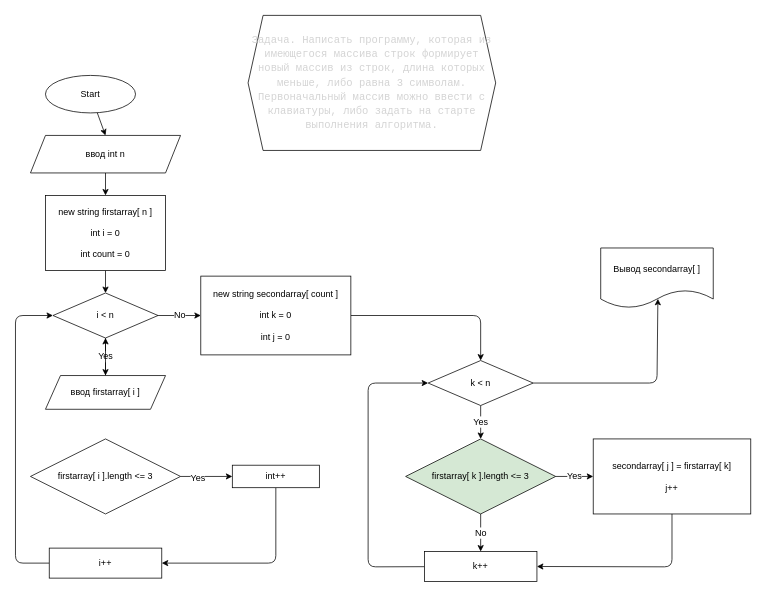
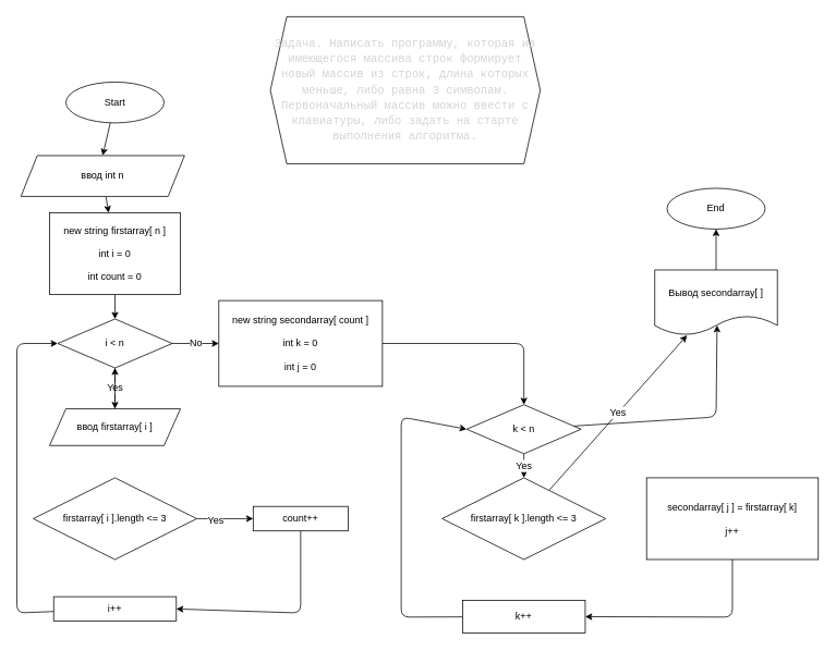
  <mxCell id="0" />
  <mxCell id="1" parent="0" />
  <mxCell id="2" style="edgeStyle=none;html=1;entryX=0.5;entryY=0;entryDx=0;entryDy=0;fontSize=12;" edge="1" parent="1" source="3" target="6"><mxGeometry relative="1" as="geometry" /></mxCell>
- <mxCell id="3" value="Start" style="ellipse;whiteSpace=wrap;html=1;" vertex="1" parent="1"><mxGeometry x="60" y="100" width="120" height="50" as="geometry" /></mxCell>
+ <mxCell id="3" value="Start" style="ellipse;whiteSpace=wrap;html=1;" vertex="1" parent="1"><mxGeometry x="80" y="100" width="120" height="50" as="geometry" /></mxCell>
+ <mxCell id="4" value="End" style="ellipse;whiteSpace=wrap;html=1;" vertex="1" parent="1"><mxGeometry x="815" y="230" width="120" height="50" as="geometry" /></mxCell>
  <mxCell id="5" value="" style="edgeStyle=none;html=1;" edge="1" parent="1" source="6" target="18"><mxGeometry relative="1" as="geometry" /></mxCell>
- <mxCell id="6" value="&lt;p style=&quot;line-height: 1.2&quot;&gt;ввод int n&lt;/p&gt;" style="shape=parallelogram;perimeter=parallelogramPerimeter;whiteSpace=wrap;html=1;fixedSize=1;" vertex="1" parent="1"><mxGeometry x="40" y="180" width="200" height="50" as="geometry" /></mxCell>
+ <mxCell id="6" value="&lt;p style=&quot;line-height: 1.2&quot;&gt;ввод int n&lt;/p&gt;" style="shape=parallelogram;perimeter=parallelogramPerimeter;whiteSpace=wrap;html=1;fixedSize=1;" vertex="1" parent="1"><mxGeometry x="25" y="190" width="200" height="50" as="geometry" /></mxCell>
  <mxCell id="7" value="Yes" style="edgeStyle=none;html=1;fontSize=12;" edge="1" parent="1" source="9"><mxGeometry relative="1" as="geometry"><mxPoint x="140" y="500" as="targetPoint" /></mxGeometry></mxCell>
  <mxCell id="8" value="No" style="edgeStyle=none;html=1;fontSize=12;" edge="1" parent="1" source="9" target="22"><mxGeometry relative="1" as="geometry" /></mxCell>
  <mxCell id="9" value="i &amp;lt; n" style="rhombus;whiteSpace=wrap;html=1;" vertex="1" parent="1"><mxGeometry x="70" y="390" width="140" height="60" as="geometry" /></mxCell>
  <mxCell id="10" value="" style="edgeStyle=none;html=1;fontSize=12;exitX=1;exitY=0.5;exitDx=0;exitDy=0;" edge="1" parent="1" source="12" target="14"><mxGeometry relative="1" as="geometry"><mxPoint x="255" y="634.5" as="sourcePoint" /></mxGeometry></mxCell>
  <mxCell id="11" value="Yes" style="edgeLabel;html=1;align=center;verticalAlign=middle;resizable=0;points=[];fontSize=12;" vertex="1" connectable="0" parent="10"><mxGeometry x="-0.36" y="-2" relative="1" as="geometry"><mxPoint as="offset" /></mxGeometry></mxCell>
  <mxCell id="12" value="firstarray[ i ].length &amp;lt;= 3" style="rhombus;whiteSpace=wrap;html=1;" vertex="1" parent="1"><mxGeometry x="40" y="584.5" width="200" height="100" as="geometry" /></mxCell>
  <mxCell id="13" style="edgeStyle=none;html=1;entryX=1;entryY=0.5;entryDx=0;entryDy=0;fontSize=12;" edge="1" parent="1" source="14" target="20"><mxGeometry relative="1" as="geometry"><mxPoint x="240" y="750" as="targetPoint" /><Array as="points"><mxPoint x="367" y="750" /></Array></mxGeometry></mxCell>
- <mxCell id="14" value="int++" style="rounded=0;whiteSpace=wrap;html=1;" vertex="1" parent="1"><mxGeometry x="309" y="619.5" width="116" height="30" as="geometry" /></mxCell>
+ <mxCell id="14" value="count++" style="rounded=0;whiteSpace=wrap;html=1;" vertex="1" parent="1"><mxGeometry x="309" y="619.5" width="116" height="30" as="geometry" /></mxCell>
+ <mxCell id="15" value="" style="edgeStyle=none;html=1;" edge="1" parent="1" source="16" target="4"><mxGeometry relative="1" as="geometry" /></mxCell>
  <mxCell id="16" value="Вывод secondarray[ ]" style="shape=document;whiteSpace=wrap;html=1;boundedLbl=1;" vertex="1" parent="1"><mxGeometry x="800" y="330" width="150" height="80" as="geometry" /></mxCell>
  <mxCell id="17" value="" style="edgeStyle=none;html=1;fontSize=12;" edge="1" parent="1" source="18" target="9"><mxGeometry relative="1" as="geometry" /></mxCell>
  <mxCell id="18" value="&lt;font style=&quot;font-size: 12px ; line-height: 1&quot;&gt;new string firstarray[ n ]&lt;br&gt;&lt;br&gt;int i = 0&lt;br&gt;&lt;br&gt;int count = 0&lt;/font&gt;" style="rounded=0;whiteSpace=wrap;html=1;" vertex="1" parent="1"><mxGeometry x="60" y="260" width="160" height="100" as="geometry" /></mxCell>
  <mxCell id="19" style="edgeStyle=none;html=1;entryX=0;entryY=0.5;entryDx=0;entryDy=0;fontSize=12;" edge="1" parent="1" source="20" target="9"><mxGeometry relative="1" as="geometry"><Array as="points"><mxPoint x="20" y="750" /><mxPoint x="20" y="420" /></Array></mxGeometry></mxCell>
- <mxCell id="20" value="i++" style="rounded=0;whiteSpace=wrap;html=1;" vertex="1" parent="1"><mxGeometry x="65" y="730" width="150" height="40" as="geometry" /></mxCell>
+ <mxCell id="20" value="i++" style="rounded=0;whiteSpace=wrap;html=1;" vertex="1" parent="1"><mxGeometry x="65" y="730" width="150" height="30" as="geometry" /></mxCell>
  <mxCell id="21" style="edgeStyle=none;html=1;entryX=0.5;entryY=0;entryDx=0;entryDy=0;fontSize=12;" edge="1" parent="1" source="22" target="25"><mxGeometry relative="1" as="geometry"><Array as="points"><mxPoint x="640" y="420" /></Array></mxGeometry></mxCell>
  <mxCell id="22" value="&lt;font style=&quot;font-size: 12px ; line-height: 1&quot;&gt;new string secondarray[ count ]&lt;br&gt;&lt;br&gt;int k = 0&lt;br&gt;&lt;br&gt;int j = 0&lt;/font&gt;" style="rounded=0;whiteSpace=wrap;html=1;" vertex="1" parent="1"><mxGeometry x="267" y="367.5" width="200" height="105" as="geometry" /></mxCell>
  <mxCell id="23" value="Yes" style="edgeStyle=none;html=1;fontSize=12;" edge="1" parent="1" source="25" target="28"><mxGeometry relative="1" as="geometry" /></mxCell>
  <mxCell id="24" style="edgeStyle=none;html=1;fontSize=12;entryX=0.508;entryY=0.847;entryDx=0;entryDy=0;entryPerimeter=0;" edge="1" parent="1" source="25" target="16"><mxGeometry relative="1" as="geometry"><Array as="points"><mxPoint x="875" y="510" /></Array></mxGeometry></mxCell>
- <mxCell id="25" value="k &amp;lt; n" style="rhombus;whiteSpace=wrap;html=1;" vertex="1" parent="1"><mxGeometry x="570" y="480" width="140" height="60" as="geometry" /></mxCell>
- <mxCell id="26" value="Yes" style="edgeStyle=none;html=1;fontSize=12;" edge="1" parent="1" source="28" target="32"><mxGeometry relative="1" as="geometry" /></mxCell>
- <mxCell id="27" value="No" style="edgeStyle=none;html=1;fontSize=12;" edge="1" parent="1" source="28" target="30"><mxGeometry relative="1" as="geometry" /></mxCell>
- <mxCell id="28" value="firstarray[ k ].length &amp;lt;= 3" style="rhombus;whiteSpace=wrap;html=1;fillColor=#d5e8d4;" vertex="1" parent="1"><mxGeometry x="540" y="584.5" width="200" height="100" as="geometry" /></mxCell>
+ <mxCell id="25" value="k &amp;lt; n" style="rhombus;whiteSpace=wrap;html=1;" vertex="1" parent="1"><mxGeometry x="570" y="495" width="140" height="60" as="geometry" /></mxCell>
+ <mxCell id="26" value="Yes" style="edgeStyle=none;html=1;fontSize=12;" edge="1" parent="1" source="28" target="16"><mxGeometry relative="1" as="geometry" /></mxCell>
+ <mxCell id="28" value="firstarray[ k ].length &amp;lt;= 3" style="rhombus;whiteSpace=wrap;html=1;" vertex="1" parent="1"><mxGeometry x="540" y="584.5" width="200" height="100" as="geometry" /></mxCell>
  <mxCell id="29" style="edgeStyle=none;html=1;entryX=0;entryY=0.5;entryDx=0;entryDy=0;fontSize=12;" edge="1" parent="1" source="30" target="25"><mxGeometry relative="1" as="geometry"><Array as="points"><mxPoint x="490" y="755" /><mxPoint x="490" y="510" /></Array></mxGeometry></mxCell>
  <mxCell id="30" value="k++" style="rounded=0;whiteSpace=wrap;html=1;" vertex="1" parent="1"><mxGeometry x="565" y="734.5" width="150" height="40" as="geometry" /></mxCell>
  <mxCell id="31" style="edgeStyle=none;html=1;entryX=1;entryY=0.5;entryDx=0;entryDy=0;fontSize=12;" edge="1" parent="1" source="32" target="30"><mxGeometry relative="1" as="geometry"><Array as="points"><mxPoint x="895" y="755" /></Array></mxGeometry></mxCell>
  <mxCell id="32" value="secondarray[ j ] = firstarray[ k]&lt;br&gt;&lt;br&gt;j++" style="rounded=0;whiteSpace=wrap;html=1;" vertex="1" parent="1"><mxGeometry x="790" y="584.5" width="210" height="100" as="geometry" /></mxCell>
  <mxCell id="33" value="" style="edgeStyle=none;html=1;fontSize=12;" edge="1" parent="1" source="34" target="9"><mxGeometry relative="1" as="geometry" /></mxCell>
  <mxCell id="34" value="&lt;p style=&quot;line-height: 1.2&quot;&gt;ввод firstarray[ i ]&lt;br&gt;&lt;/p&gt;" style="shape=parallelogram;perimeter=parallelogramPerimeter;whiteSpace=wrap;html=1;fixedSize=1;" vertex="1" parent="1"><mxGeometry x="60" y="500" width="160" height="45" as="geometry" /></mxCell>
  <mxCell id="35" value="&lt;div style=&quot;color: rgb(212 , 212 , 212) ; font-family: &amp;#34;consolas&amp;#34; , &amp;#34;courier new&amp;#34; , monospace ; font-size: 14px ; line-height: 19px&quot;&gt;Задача. Написать программу, которая из имеющегося массива строк формирует новый массив из строк, длина которых меньше, либо равна 3 символам. Первоначальный массив можно ввести с клавиатуры, либо задать на старте выполнения алгоритма.&lt;/div&gt;" style="shape=hexagon;perimeter=hexagonPerimeter2;whiteSpace=wrap;html=1;fixedSize=1;fontSize=12;" vertex="1" parent="1"><mxGeometry x="330" y="20" width="330" height="180" as="geometry" /></mxCell>
